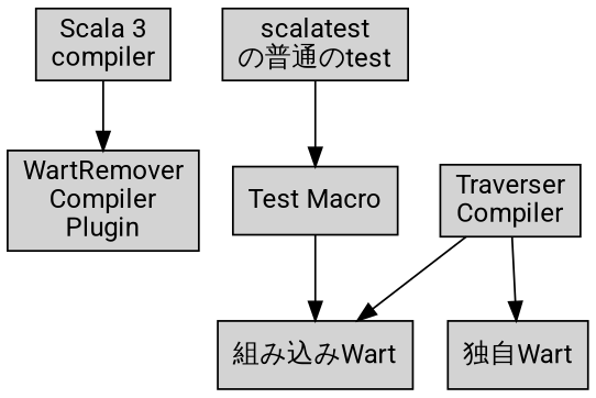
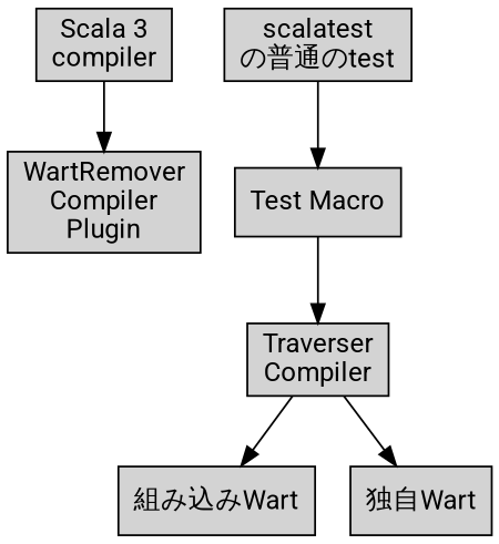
  digraph {
    fontname=Roboto
    rankdir=TB
    node [fontname=Roboto shape=record style=filled]
    edge [arrowtail=none fontname=Roboto]
    n1 [label=<Scala 3<BR/>compiler>]
    n2 [label=<WartRemover<BR/>Compiler<BR/>Plugin>]
    n3 [label=<Traverser<BR/>Compiler>]
    n4 [label=<組み込みWart>]
    n5 [label=<独自Wart>]
    n6 [label=<scalatest<BR/>の普通のtest>]
    n7 [label=<Test Macro>]
    n1 -> n2
    n3 -> n4
    n3 -> n5
    n6 -> n7
-   n7 -> n4
+   n7 -> n3
  }
